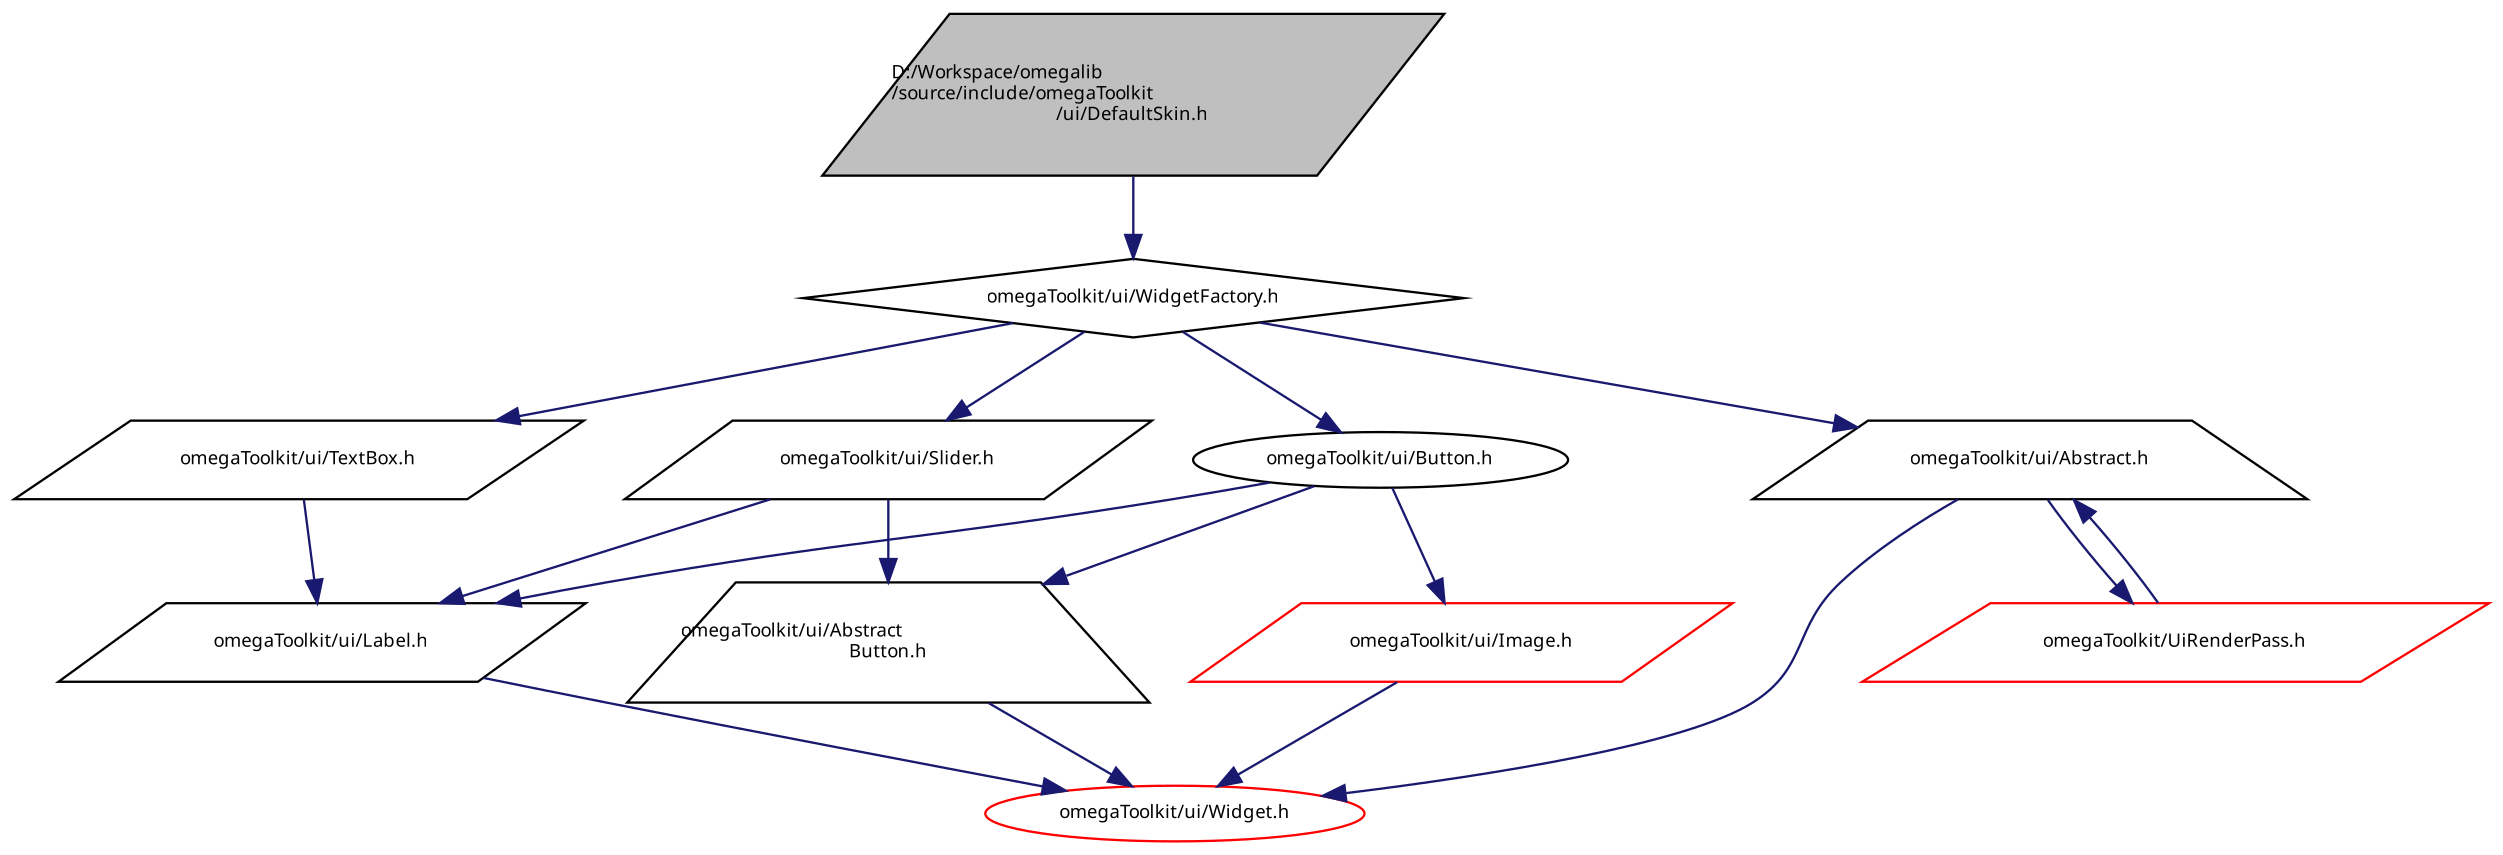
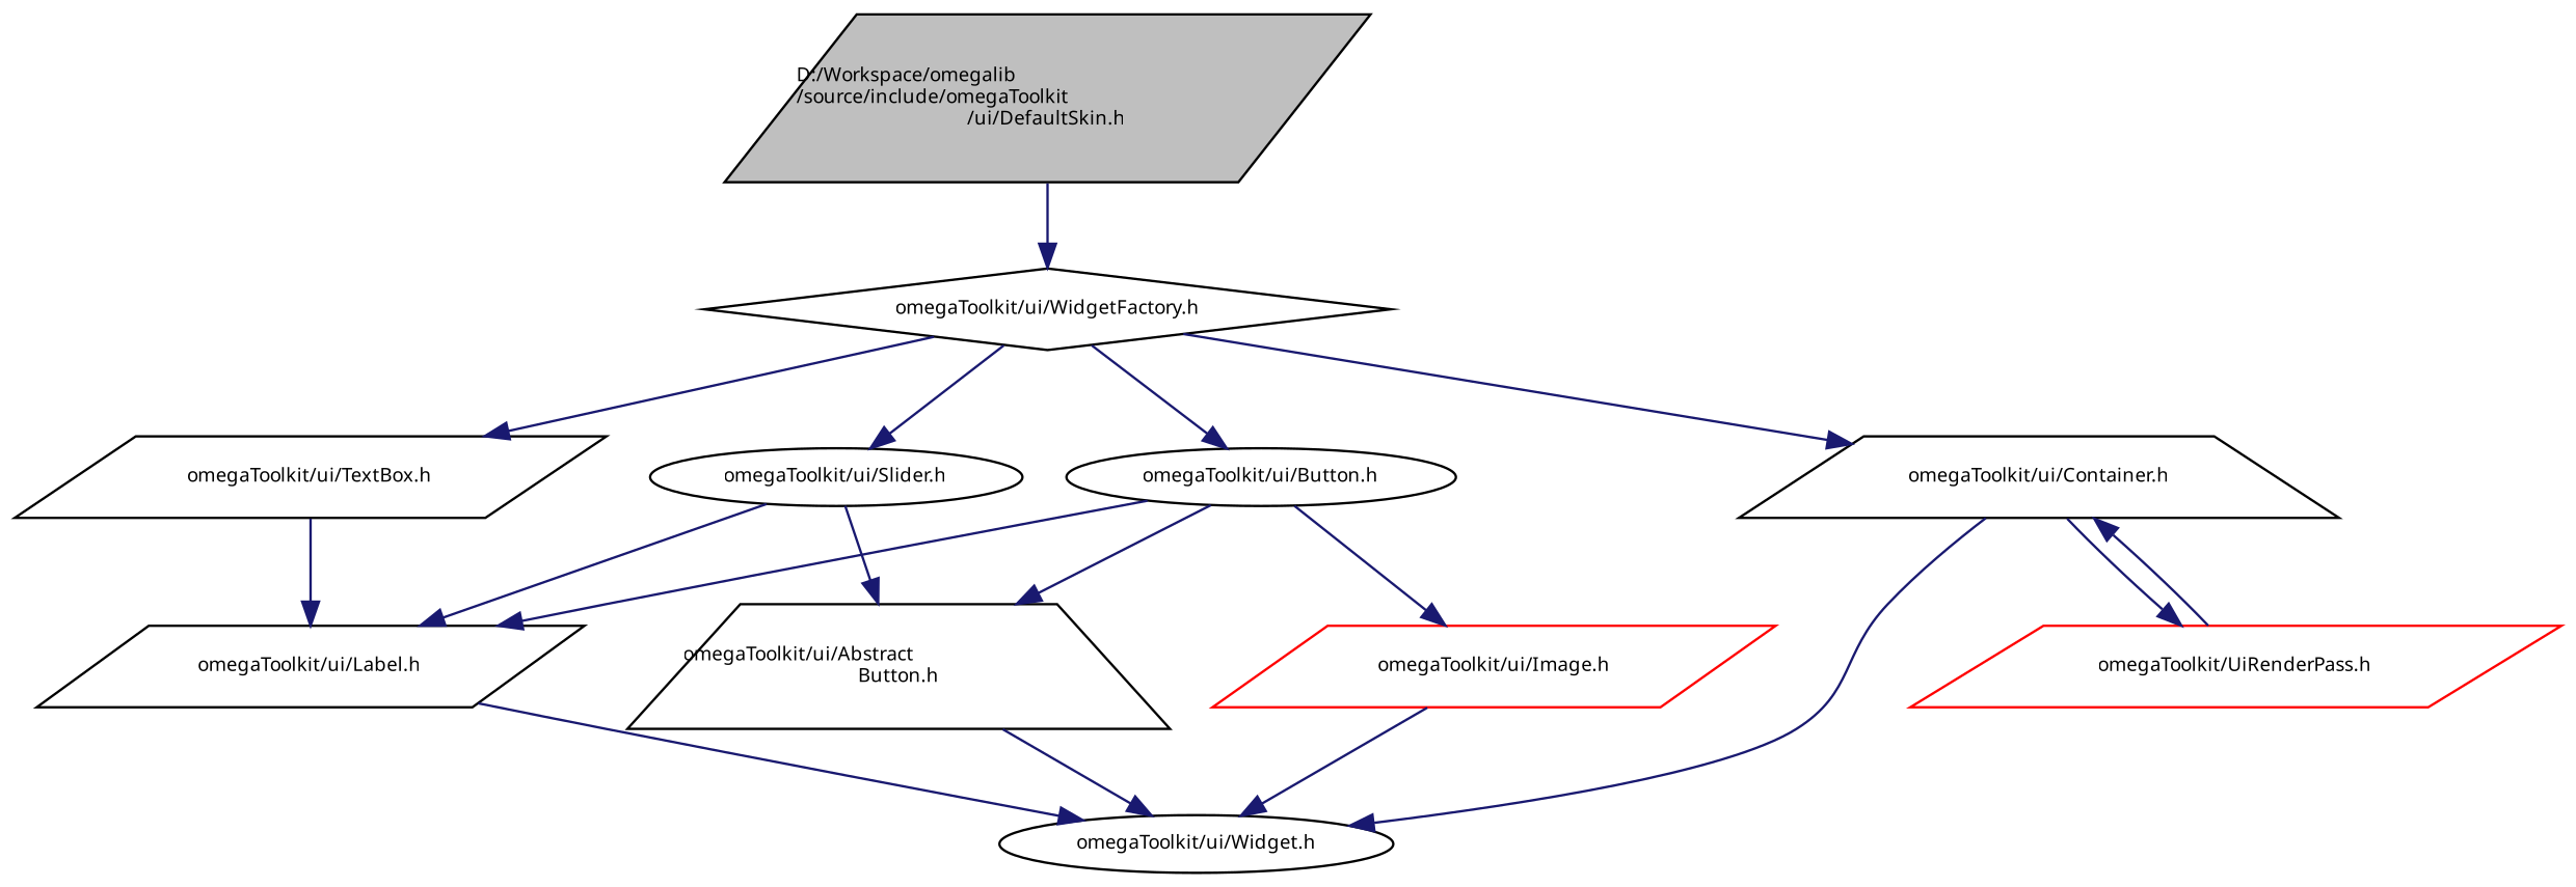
  digraph {
    node [color=black fontname="FreeSans.ttf" fontsize=8 shape=parallelogram]
    edge [color=midnightblue fontname="FreeSans.ttf" fontsize=8 labelfontname="FreeSans.ttf" labelfontsize=8 style=solid]
    n1 [fillcolor=grey75 fontcolor=black height=0.2 label="D:/Workspace/omegalib\l/source/include/omegaToolkit\l/ui/DefaultSkin.h" style=filled width=0.4]
    n2 [height=0.2 label="omegaToolkit/ui/WidgetFactory.h" shape=diamond width=0.4]
    n3 [height=0.2 label="omegaToolkit/ui/Button.h" shape=ellipse width=0.4]
-   n4 [height=0.2 label="omegaToolkit/ui/Abstract.h" shape=trapezium width=0.4]
-   n5 [height=0.2 label="omegaToolkit/ui/Slider.h" width=0.4]
+   n4 [height=0.2 label="omegaToolkit/ui/Container.h" shape=trapezium width=0.4]
+   n5 [height=0.2 label="omegaToolkit/ui/Slider.h" shape=ellipse width=0.4]
    n6 [height=0.2 label="omegaToolkit/ui/TextBox.h" width=0.4]
    n7 [color=red height=0.2 label="omegaToolkit/ui/Image.h" width=0.4]
    n8 [height=0.2 label="omegaToolkit/ui/Abstract\lButton.h" shape=trapezium width=0.4]
    n9 [height=0.2 label="omegaToolkit/ui/Label.h" width=0.4]
-   n10 [color=red height=0.2 label="omegaToolkit/ui/Widget.h" shape=ellipse width=0.4]
+   n10 [height=0.2 label="omegaToolkit/ui/Widget.h" shape=ellipse width=0.4]
    n11 [color=red height=0.2 label="omegaToolkit/UiRenderPass.h" width=0.4]
    n1 -> n2
    n2 -> n3
    n2 -> n4
    n2 -> n5
    n2 -> n6
    n3 -> n7
    n3 -> n8
    n3 -> n9
    n4 -> n10
    n4 -> n11
    n5 -> n8
    n5 -> n9
    n6 -> n9
    n7 -> n10
    n8 -> n10
    n9 -> n10
    n11 -> n4
  }
